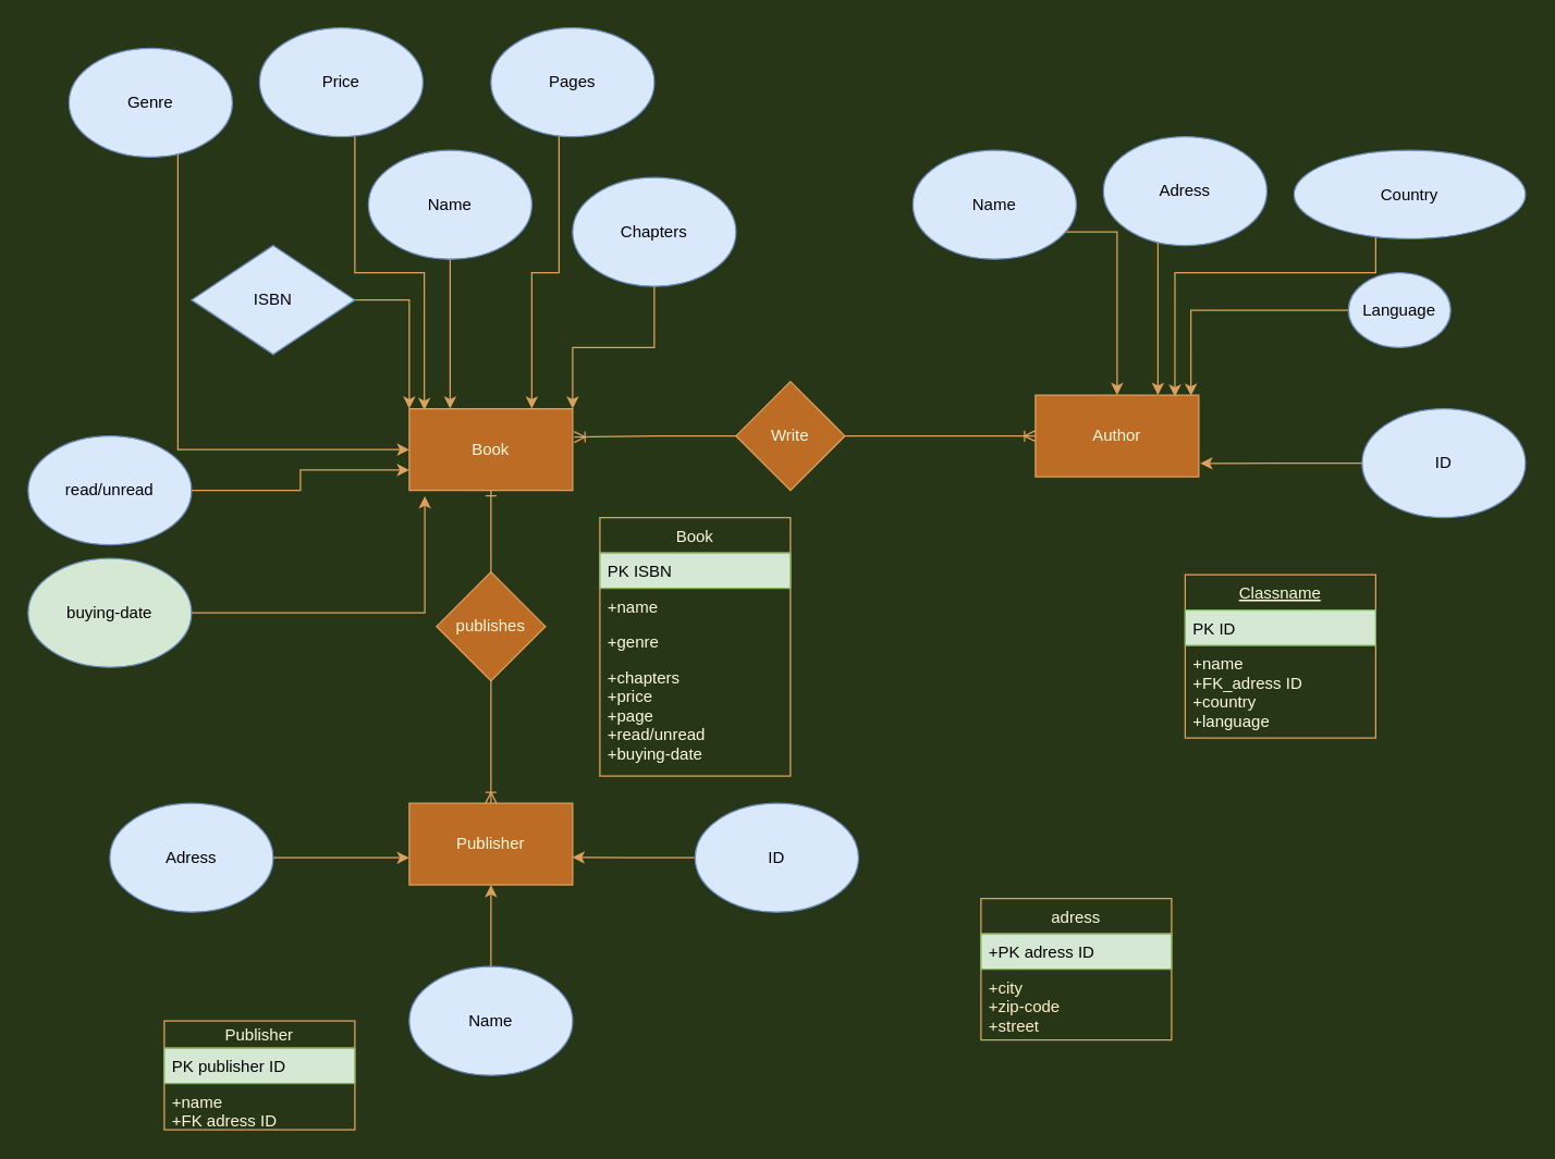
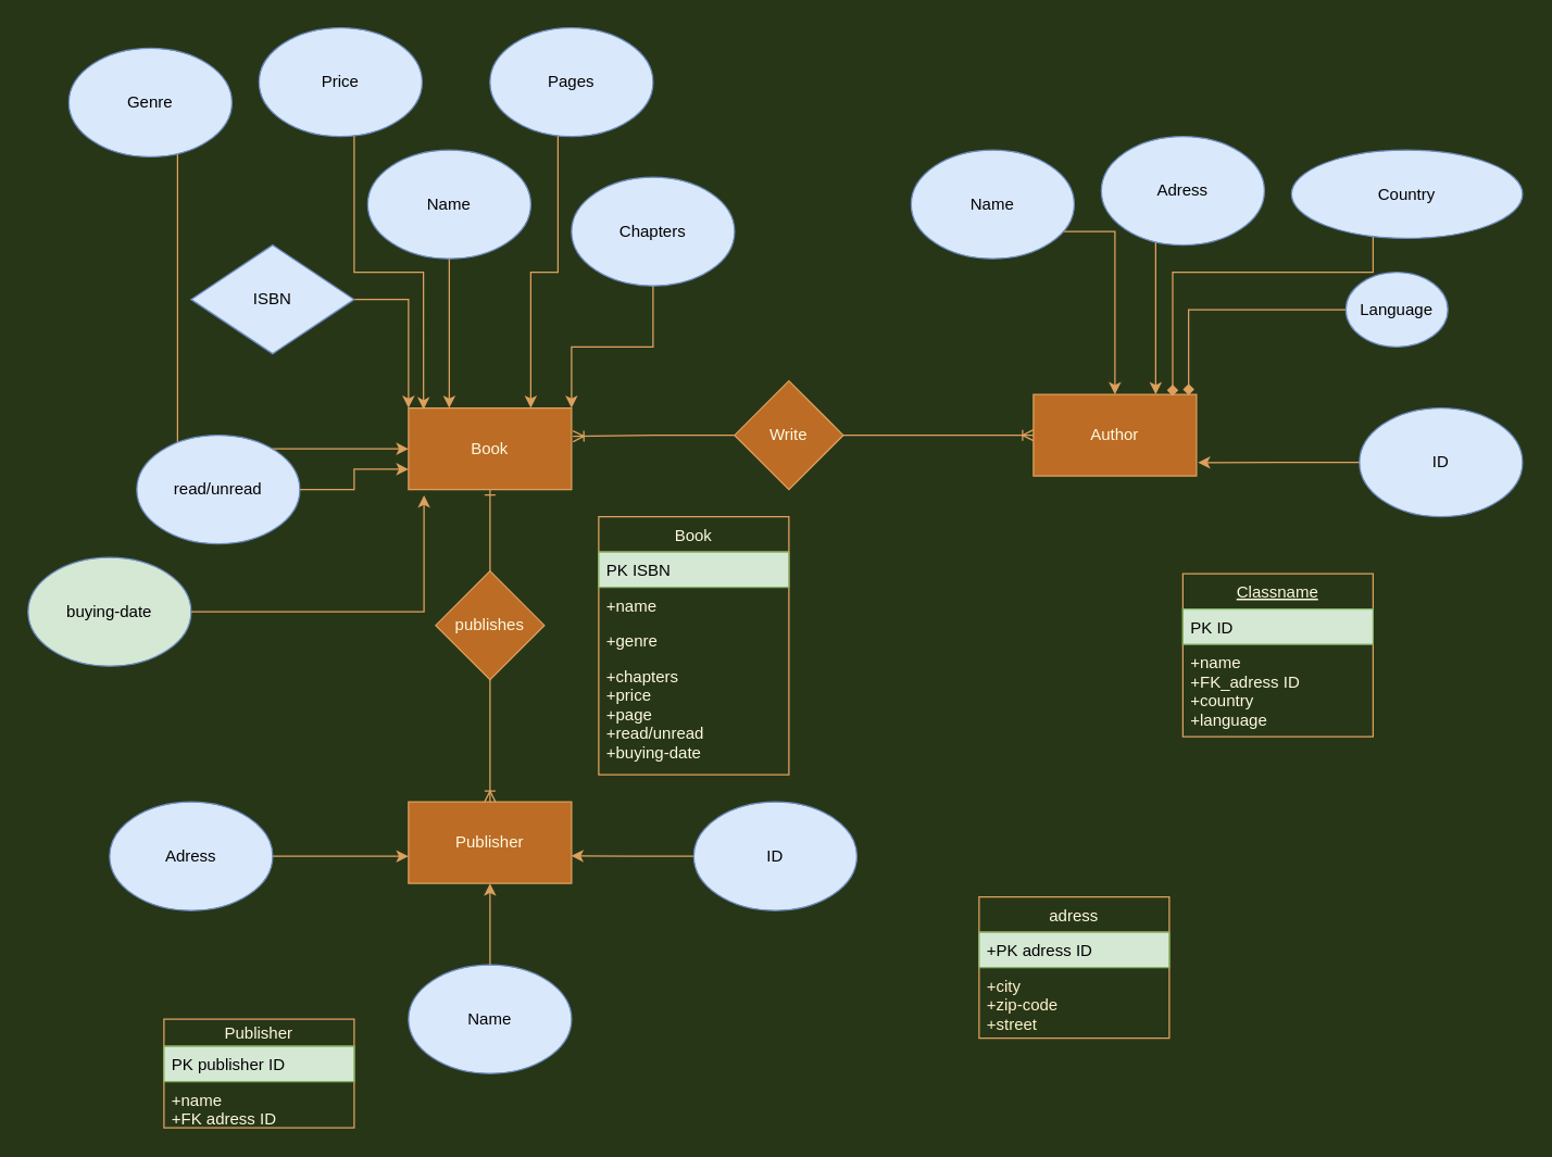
  <mxCell id="0" />
  <mxCell id="1" parent="0" />
  <mxCell id="2" value="Book" style="rounded=0;whiteSpace=wrap;html=1;fillColor=#BC6C25;strokeColor=#DDA15E;fontColor=#FEFAE0;" vertex="1" parent="1"><mxGeometry x="300" y="300" width="120" height="60" as="geometry" /></mxCell>
  <mxCell id="3" style="edgeStyle=orthogonalEdgeStyle;rounded=0;orthogonalLoop=1;jettySize=auto;html=1;entryX=0.5;entryY=1;entryDx=0;entryDy=0;endArrow=ERone;endFill=0;startArrow=ERoneToMany;startFill=0;labelBackgroundColor=#283618;strokeColor=#DDA15E;fontColor=#FEFAE0;" edge="1" parent="1" source="4" target="2"><mxGeometry relative="1" as="geometry" /></mxCell>
  <mxCell id="4" value="Publisher" style="rounded=0;whiteSpace=wrap;html=1;fillColor=#BC6C25;strokeColor=#DDA15E;fontColor=#FEFAE0;" vertex="1" parent="1"><mxGeometry x="300" y="590" width="120" height="60" as="geometry" /></mxCell>
  <mxCell id="5" style="edgeStyle=orthogonalEdgeStyle;rounded=0;orthogonalLoop=1;jettySize=auto;html=1;entryX=1;entryY=0.5;entryDx=0;entryDy=0;endArrow=none;endFill=0;startArrow=ERoneToMany;startFill=0;labelBackgroundColor=#283618;strokeColor=#DDA15E;fontColor=#FEFAE0;" edge="1" parent="1" source="6" target="26"><mxGeometry relative="1" as="geometry" /></mxCell>
  <mxCell id="6" value="Author" style="rounded=0;whiteSpace=wrap;html=1;fillColor=#BC6C25;strokeColor=#DDA15E;fontColor=#FEFAE0;" vertex="1" parent="1"><mxGeometry x="760" y="290" width="120" height="60" as="geometry" /></mxCell>
  <mxCell id="7" style="edgeStyle=orthogonalEdgeStyle;rounded=0;orthogonalLoop=1;jettySize=auto;html=1;entryX=0;entryY=0;entryDx=0;entryDy=0;labelBackgroundColor=#283618;strokeColor=#DDA15E;fontColor=#FEFAE0;" edge="1" parent="1" source="8" target="2"><mxGeometry relative="1" as="geometry" /></mxCell>
  <mxCell id="8" value="ISBN" style="rhombus;whiteSpace=wrap;html=1;fillColor=#dae8fc;strokeColor=#6c8ebf;" vertex="1" parent="1"><mxGeometry x="140" y="180" width="120" height="80" as="geometry" /></mxCell>
  <mxCell id="9" style="edgeStyle=orthogonalEdgeStyle;rounded=0;orthogonalLoop=1;jettySize=auto;html=1;entryX=0;entryY=0.5;entryDx=0;entryDy=0;startArrow=none;startFill=0;endArrow=classic;endFill=1;labelBackgroundColor=#283618;strokeColor=#DDA15E;fontColor=#FEFAE0;" edge="1" parent="1" source="10" target="2"><mxGeometry relative="1" as="geometry"><Array as="points"><mxPoint x="130" y="130" /><mxPoint x="130" y="330" /></Array></mxGeometry></mxCell>
  <mxCell id="10" value="Genre" style="ellipse;whiteSpace=wrap;html=1;fillColor=#dae8fc;strokeColor=#6c8ebf;" vertex="1" parent="1"><mxGeometry x="50" y="35" width="120" height="80" as="geometry" /></mxCell>
  <mxCell id="11" style="edgeStyle=orthogonalEdgeStyle;rounded=0;orthogonalLoop=1;jettySize=auto;html=1;entryX=0.092;entryY=0.017;entryDx=0;entryDy=0;entryPerimeter=0;labelBackgroundColor=#283618;strokeColor=#DDA15E;fontColor=#FEFAE0;" edge="1" parent="1" source="12" target="2"><mxGeometry relative="1" as="geometry"><Array as="points"><mxPoint x="260" y="200" /><mxPoint x="311" y="200" /></Array></mxGeometry></mxCell>
  <mxCell id="12" value="Price" style="ellipse;whiteSpace=wrap;html=1;fillColor=#dae8fc;strokeColor=#6c8ebf;" vertex="1" parent="1"><mxGeometry x="190" y="20" width="120" height="80" as="geometry" /></mxCell>
  <mxCell id="13" style="edgeStyle=orthogonalEdgeStyle;rounded=0;orthogonalLoop=1;jettySize=auto;html=1;entryX=0.75;entryY=0;entryDx=0;entryDy=0;labelBackgroundColor=#283618;strokeColor=#DDA15E;fontColor=#FEFAE0;" edge="1" parent="1" source="14" target="2"><mxGeometry relative="1" as="geometry"><Array as="points"><mxPoint x="410" y="200" /><mxPoint x="390" y="200" /></Array></mxGeometry></mxCell>
  <mxCell id="14" value="Pages" style="ellipse;whiteSpace=wrap;html=1;fillColor=#dae8fc;strokeColor=#6c8ebf;" vertex="1" parent="1"><mxGeometry x="360" y="20" width="120" height="80" as="geometry" /></mxCell>
  <mxCell id="15" style="edgeStyle=orthogonalEdgeStyle;rounded=0;orthogonalLoop=1;jettySize=auto;html=1;entryX=0.25;entryY=0;entryDx=0;entryDy=0;labelBackgroundColor=#283618;strokeColor=#DDA15E;fontColor=#FEFAE0;" edge="1" parent="1" source="16" target="2"><mxGeometry relative="1" as="geometry" /></mxCell>
  <mxCell id="16" value="Name" style="ellipse;whiteSpace=wrap;html=1;fillColor=#dae8fc;strokeColor=#6c8ebf;" vertex="1" parent="1"><mxGeometry x="270" y="110" width="120" height="80" as="geometry" /></mxCell>
  <mxCell id="17" style="edgeStyle=orthogonalEdgeStyle;rounded=0;orthogonalLoop=1;jettySize=auto;html=1;entryX=1;entryY=0;entryDx=0;entryDy=0;labelBackgroundColor=#283618;strokeColor=#DDA15E;fontColor=#FEFAE0;" edge="1" parent="1" source="18" target="2"><mxGeometry relative="1" as="geometry" /></mxCell>
  <mxCell id="18" value="Chapters" style="ellipse;whiteSpace=wrap;html=1;fillColor=#dae8fc;strokeColor=#6c8ebf;" vertex="1" parent="1"><mxGeometry x="420" y="130" width="120" height="80" as="geometry" /></mxCell>
- <mxCell id="19" style="edgeStyle=orthogonalEdgeStyle;rounded=0;orthogonalLoop=1;jettySize=auto;html=1;entryX=0.854;entryY=0.02;entryDx=0;entryDy=0;entryPerimeter=0;labelBackgroundColor=#283618;strokeColor=#DDA15E;fontColor=#FEFAE0;" edge="1" parent="1" source="20" target="6"><mxGeometry relative="1" as="geometry"><Array as="points"><mxPoint x="1010" y="200" /><mxPoint x="862" y="200" /></Array></mxGeometry></mxCell>
+ <mxCell id="19" style="edgeStyle=orthogonalEdgeStyle;rounded=0;orthogonalLoop=1;jettySize=auto;html=1;entryX=0.854;entryY=0.02;entryDx=0;entryDy=0;entryPerimeter=0;labelBackgroundColor=#283618;strokeColor=#DDA15E;fontColor=#FEFAE0;endArrow=diamond;" edge="1" parent="1" source="20" target="6"><mxGeometry relative="1" as="geometry"><Array as="points"><mxPoint x="1010" y="200" /><mxPoint x="862" y="200" /></Array></mxGeometry></mxCell>
  <mxCell id="20" value="Country" style="ellipse;whiteSpace=wrap;html=1;fillColor=#dae8fc;strokeColor=#6c8ebf;" vertex="1" parent="1"><mxGeometry x="950" y="110" width="170" height="65" as="geometry" /></mxCell>
  <mxCell id="21" style="edgeStyle=orthogonalEdgeStyle;rounded=0;orthogonalLoop=1;jettySize=auto;html=1;labelBackgroundColor=#283618;strokeColor=#DDA15E;fontColor=#FEFAE0;" edge="1" parent="1" source="22" target="6"><mxGeometry relative="1" as="geometry"><Array as="points"><mxPoint x="850" y="190" /><mxPoint x="850" y="190" /></Array></mxGeometry></mxCell>
  <mxCell id="22" value="Adress" style="ellipse;whiteSpace=wrap;html=1;fillColor=#dae8fc;strokeColor=#6c8ebf;" vertex="1" parent="1"><mxGeometry x="810" y="100" width="120" height="80" as="geometry" /></mxCell>
  <mxCell id="23" style="edgeStyle=orthogonalEdgeStyle;rounded=0;orthogonalLoop=1;jettySize=auto;html=1;entryX=0.5;entryY=0;entryDx=0;entryDy=0;labelBackgroundColor=#283618;strokeColor=#DDA15E;fontColor=#FEFAE0;" edge="1" parent="1" source="24" target="6"><mxGeometry relative="1" as="geometry"><Array as="points"><mxPoint x="820" y="170" /></Array></mxGeometry></mxCell>
  <mxCell id="24" value="Name" style="ellipse;whiteSpace=wrap;html=1;fillColor=#dae8fc;strokeColor=#6c8ebf;" vertex="1" parent="1"><mxGeometry x="670" y="110" width="120" height="80" as="geometry" /></mxCell>
  <mxCell id="25" style="edgeStyle=orthogonalEdgeStyle;rounded=0;orthogonalLoop=1;jettySize=auto;html=1;entryX=1.009;entryY=0.347;entryDx=0;entryDy=0;entryPerimeter=0;startArrow=none;startFill=0;endArrow=ERoneToMany;endFill=0;labelBackgroundColor=#283618;strokeColor=#DDA15E;fontColor=#FEFAE0;" edge="1" parent="1" source="26" target="2"><mxGeometry relative="1" as="geometry" /></mxCell>
  <mxCell id="26" value="Write" style="rhombus;whiteSpace=wrap;html=1;fillColor=#BC6C25;strokeColor=#DDA15E;fontColor=#FEFAE0;" vertex="1" parent="1"><mxGeometry x="540" y="280" width="80" height="80" as="geometry" /></mxCell>
- <mxCell id="27" style="edgeStyle=orthogonalEdgeStyle;rounded=0;orthogonalLoop=1;jettySize=auto;html=1;entryX=0.952;entryY=0.008;entryDx=0;entryDy=0;entryPerimeter=0;labelBackgroundColor=#283618;strokeColor=#DDA15E;fontColor=#FEFAE0;" edge="1" parent="1" source="28" target="6"><mxGeometry relative="1" as="geometry" /></mxCell>
+ <mxCell id="27" style="edgeStyle=orthogonalEdgeStyle;rounded=0;orthogonalLoop=1;jettySize=auto;html=1;entryX=0.952;entryY=0.008;entryDx=0;entryDy=0;entryPerimeter=0;labelBackgroundColor=#283618;strokeColor=#DDA15E;fontColor=#FEFAE0;endArrow=diamond;" edge="1" parent="1" source="28" target="6"><mxGeometry relative="1" as="geometry" /></mxCell>
  <mxCell id="28" value="Language" style="ellipse;whiteSpace=wrap;html=1;fillColor=#dae8fc;strokeColor=#6c8ebf;" vertex="1" parent="1"><mxGeometry x="990" y="200" width="75" height="55" as="geometry" /></mxCell>
  <mxCell id="29" value="publishes" style="rhombus;whiteSpace=wrap;html=1;fillColor=#BC6C25;strokeColor=#DDA15E;fontColor=#FEFAE0;" vertex="1" parent="1"><mxGeometry x="320" y="420" width="80" height="80" as="geometry" /></mxCell>
  <mxCell id="30" style="edgeStyle=orthogonalEdgeStyle;rounded=0;orthogonalLoop=1;jettySize=auto;html=1;entryX=0;entryY=0.75;entryDx=0;entryDy=0;labelBackgroundColor=#283618;strokeColor=#DDA15E;fontColor=#FEFAE0;" edge="1" parent="1" source="31" target="2"><mxGeometry relative="1" as="geometry" /></mxCell>
- <mxCell id="31" value="read/unread" style="ellipse;whiteSpace=wrap;html=1;fillColor=#dae8fc;strokeColor=#6c8ebf;" vertex="1" parent="1"><mxGeometry x="20" y="320" width="120" height="80" as="geometry" /></mxCell>
+ <mxCell id="31" value="read/unread" style="ellipse;whiteSpace=wrap;html=1;fillColor=#dae8fc;strokeColor=#6c8ebf;" vertex="1" parent="1"><mxGeometry x="100" y="320" width="120" height="80" as="geometry" /></mxCell>
  <mxCell id="32" style="edgeStyle=orthogonalEdgeStyle;rounded=0;orthogonalLoop=1;jettySize=auto;html=1;entryX=0.095;entryY=1.071;entryDx=0;entryDy=0;entryPerimeter=0;labelBackgroundColor=#283618;strokeColor=#DDA15E;fontColor=#FEFAE0;" edge="1" parent="1" source="33" target="2"><mxGeometry relative="1" as="geometry" /></mxCell>
  <mxCell id="33" value="buying-date" style="ellipse;whiteSpace=wrap;html=1;fillColor=#d5e8d4;strokeColor=#6c8ebf;" vertex="1" parent="1"><mxGeometry x="20" y="410" width="120" height="80" as="geometry" /></mxCell>
  <mxCell id="34" style="edgeStyle=orthogonalEdgeStyle;rounded=0;orthogonalLoop=1;jettySize=auto;html=1;entryX=0.998;entryY=0.663;entryDx=0;entryDy=0;entryPerimeter=0;startArrow=none;startFill=0;endArrow=classic;endFill=1;labelBackgroundColor=#283618;strokeColor=#DDA15E;fontColor=#FEFAE0;" edge="1" parent="1" source="35" target="4"><mxGeometry relative="1" as="geometry" /></mxCell>
  <mxCell id="35" value="ID" style="ellipse;whiteSpace=wrap;html=1;fillColor=#dae8fc;strokeColor=#6c8ebf;" vertex="1" parent="1"><mxGeometry x="510" y="590" width="120" height="80" as="geometry" /></mxCell>
  <mxCell id="36" style="edgeStyle=orthogonalEdgeStyle;rounded=0;orthogonalLoop=1;jettySize=auto;html=1;entryX=0;entryY=0.667;entryDx=0;entryDy=0;entryPerimeter=0;startArrow=none;startFill=0;endArrow=classic;endFill=1;labelBackgroundColor=#283618;strokeColor=#DDA15E;fontColor=#FEFAE0;" edge="1" parent="1" source="37" target="4"><mxGeometry relative="1" as="geometry" /></mxCell>
  <mxCell id="37" value="Adress" style="ellipse;whiteSpace=wrap;html=1;fillColor=#dae8fc;strokeColor=#6c8ebf;" vertex="1" parent="1"><mxGeometry x="80" y="590" width="120" height="80" as="geometry" /></mxCell>
  <mxCell id="38" style="edgeStyle=orthogonalEdgeStyle;rounded=0;orthogonalLoop=1;jettySize=auto;html=1;entryX=0.5;entryY=1;entryDx=0;entryDy=0;startArrow=none;startFill=0;endArrow=classic;endFill=1;labelBackgroundColor=#283618;strokeColor=#DDA15E;fontColor=#FEFAE0;" edge="1" parent="1" source="39" target="4"><mxGeometry relative="1" as="geometry" /></mxCell>
  <mxCell id="39" value="Name" style="ellipse;whiteSpace=wrap;html=1;fillColor=#dae8fc;strokeColor=#6c8ebf;" vertex="1" parent="1"><mxGeometry x="300" y="710" width="120" height="80" as="geometry" /></mxCell>
  <mxCell id="40" style="edgeStyle=orthogonalEdgeStyle;rounded=0;orthogonalLoop=1;jettySize=auto;html=1;entryX=1.009;entryY=0.836;entryDx=0;entryDy=0;entryPerimeter=0;startArrow=none;startFill=0;endArrow=classic;endFill=1;labelBackgroundColor=#283618;strokeColor=#DDA15E;fontColor=#FEFAE0;" edge="1" parent="1" source="41" target="6"><mxGeometry relative="1" as="geometry" /></mxCell>
  <mxCell id="41" value="ID" style="ellipse;whiteSpace=wrap;html=1;fillColor=#dae8fc;strokeColor=#6c8ebf;" vertex="1" parent="1"><mxGeometry x="1000" y="300" width="120" height="80" as="geometry" /></mxCell>
  <mxCell id="42" value="Publisher" style="swimlane;fontStyle=0;childLayout=stackLayout;horizontal=1;startSize=20;fillColor=none;horizontalStack=0;resizeParent=1;resizeParentMax=0;resizeLast=0;collapsible=1;marginBottom=0;strokeColor=#DDA15E;fontColor=#FEFAE0;" vertex="1" parent="1"><mxGeometry x="120" y="750" width="140" height="80" as="geometry" /></mxCell>
  <mxCell id="43" value="PK publisher ID" style="text;strokeColor=#82b366;fillColor=#d5e8d4;align=left;verticalAlign=top;spacingLeft=4;spacingRight=4;overflow=hidden;rotatable=0;points=[[0,0.5],[1,0.5]];portConstraint=eastwest;" vertex="1" parent="42"><mxGeometry y="20" width="140" height="26" as="geometry" /></mxCell>
  <mxCell id="44" value="+name&#10;+FK adress ID&#10;" style="text;strokeColor=none;fillColor=none;align=left;verticalAlign=top;spacingLeft=4;spacingRight=4;overflow=hidden;rotatable=0;points=[[0,0.5],[1,0.5]];portConstraint=eastwest;fontColor=#FEFAE0;" vertex="1" parent="42"><mxGeometry y="46" width="140" height="34" as="geometry" /></mxCell>
  <mxCell id="45" value="Classname" style="swimlane;fontStyle=4;childLayout=stackLayout;horizontal=1;startSize=26;fillColor=none;horizontalStack=0;resizeParent=1;resizeParentMax=0;resizeLast=0;collapsible=1;marginBottom=0;strokeColor=#DDA15E;fontColor=#FEFAE0;" vertex="1" parent="1"><mxGeometry x="870" y="422" width="140" height="120" as="geometry" /></mxCell>
  <mxCell id="46" value="PK ID" style="text;strokeColor=#82b366;fillColor=#d5e8d4;align=left;verticalAlign=top;spacingLeft=4;spacingRight=4;overflow=hidden;rotatable=0;points=[[0,0.5],[1,0.5]];portConstraint=eastwest;" vertex="1" parent="45"><mxGeometry y="26" width="140" height="26" as="geometry" /></mxCell>
  <mxCell id="47" value="+name&#10;+FK_adress ID&#10;+country&#10;+language&#10;" style="text;strokeColor=none;fillColor=none;align=left;verticalAlign=top;spacingLeft=4;spacingRight=4;overflow=hidden;rotatable=0;points=[[0,0.5],[1,0.5]];portConstraint=eastwest;fontColor=#FEFAE0;" vertex="1" parent="45"><mxGeometry y="52" width="140" height="68" as="geometry" /></mxCell>
  <mxCell id="48" value="Book" style="swimlane;fontStyle=0;childLayout=stackLayout;horizontal=1;startSize=26;fillColor=none;horizontalStack=0;resizeParent=1;resizeParentMax=0;resizeLast=0;collapsible=1;marginBottom=0;strokeColor=#DDA15E;fontColor=#FEFAE0;" vertex="1" parent="1"><mxGeometry x="440" y="380" width="140" height="190" as="geometry" /></mxCell>
  <mxCell id="49" value="PK ISBN" style="text;strokeColor=#82b366;fillColor=#d5e8d4;align=left;verticalAlign=top;spacingLeft=4;spacingRight=4;overflow=hidden;rotatable=0;points=[[0,0.5],[1,0.5]];portConstraint=eastwest;" vertex="1" parent="48"><mxGeometry y="26" width="140" height="26" as="geometry" /></mxCell>
  <mxCell id="50" value="+name&#10;" style="text;strokeColor=none;fillColor=none;align=left;verticalAlign=top;spacingLeft=4;spacingRight=4;overflow=hidden;rotatable=0;points=[[0,0.5],[1,0.5]];portConstraint=eastwest;fontColor=#FEFAE0;" vertex="1" parent="48"><mxGeometry y="52" width="140" height="26" as="geometry" /></mxCell>
  <mxCell id="51" value="+genre" style="text;strokeColor=none;fillColor=none;align=left;verticalAlign=top;spacingLeft=4;spacingRight=4;overflow=hidden;rotatable=0;points=[[0,0.5],[1,0.5]];portConstraint=eastwest;fontColor=#FEFAE0;" vertex="1" parent="48"><mxGeometry y="78" width="140" height="26" as="geometry" /></mxCell>
  <mxCell id="52" value="+chapters&#10;+price&#10;+page&#10;+read/unread&#10;+buying-date&#10;" style="text;strokeColor=none;fillColor=none;align=left;verticalAlign=top;spacingLeft=4;spacingRight=4;overflow=hidden;rotatable=0;points=[[0,0.5],[1,0.5]];portConstraint=eastwest;fontColor=#FEFAE0;" vertex="1" parent="48"><mxGeometry y="104" width="140" height="86" as="geometry" /></mxCell>
  <mxCell id="53" value="adress" style="swimlane;fontStyle=0;childLayout=stackLayout;horizontal=1;startSize=26;fillColor=none;horizontalStack=0;resizeParent=1;resizeParentMax=0;resizeLast=0;collapsible=1;marginBottom=0;rounded=0;sketch=0;strokeColor=#DDA15E;fontColor=#FEFAE0;" vertex="1" parent="1"><mxGeometry x="720" y="660" width="140" height="104" as="geometry" /></mxCell>
  <mxCell id="54" value="+PK adress ID" style="text;strokeColor=#82b366;fillColor=#d5e8d4;align=left;verticalAlign=top;spacingLeft=4;spacingRight=4;overflow=hidden;rotatable=0;points=[[0,0.5],[1,0.5]];portConstraint=eastwest;" vertex="1" parent="53"><mxGeometry y="26" width="140" height="26" as="geometry" /></mxCell>
  <mxCell id="55" value="+city&#10;+zip-code&#10;+street" style="text;strokeColor=none;fillColor=none;align=left;verticalAlign=top;spacingLeft=4;spacingRight=4;overflow=hidden;rotatable=0;points=[[0,0.5],[1,0.5]];portConstraint=eastwest;fontColor=#FFF2CC;" vertex="1" parent="53"><mxGeometry y="52" width="140" height="52" as="geometry" /></mxCell>
